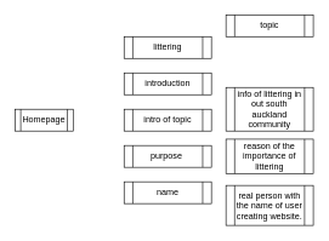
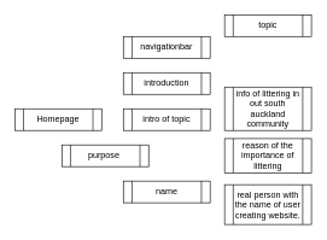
  <mxCell id="0" />
  <mxCell id="1" parent="0" />
- <mxCell id="2" value="Homepage" style="shape=process;whiteSpace=wrap;html=1;backgroundOutline=1;" vertex="1" parent="1"><mxGeometry x="20" y="150" width="80" height="30" as="geometry" /></mxCell>
+ <mxCell id="2" value="Homepage" style="shape=process;whiteSpace=wrap;html=1;backgroundOutline=1;" vertex="1" parent="1"><mxGeometry x="20" y="150" width="120" height="30" as="geometry" /></mxCell>
  <mxCell id="3" value="introduction" style="shape=process;whiteSpace=wrap;html=1;backgroundOutline=1;" vertex="1" parent="1"><mxGeometry x="170" y="100" width="120" height="30" as="geometry" /></mxCell>
- <mxCell id="4" value="littering" style="shape=process;whiteSpace=wrap;html=1;backgroundOutline=1;" vertex="1" parent="1"><mxGeometry x="170" y="50" width="120" height="30" as="geometry" /></mxCell>
+ <mxCell id="4" value="navigationbar" style="shape=process;whiteSpace=wrap;html=1;backgroundOutline=1;" vertex="1" parent="1"><mxGeometry x="170" y="50" width="120" height="30" as="geometry" /></mxCell>
  <mxCell id="5" value="intro of topic" style="shape=process;whiteSpace=wrap;html=1;backgroundOutline=1;" vertex="1" parent="1"><mxGeometry x="170" y="150" width="120" height="30" as="geometry" /></mxCell>
- <mxCell id="6" value="purpose&amp;nbsp;" style="shape=process;whiteSpace=wrap;html=1;backgroundOutline=1;" vertex="1" parent="1"><mxGeometry x="170" y="200" width="120" height="30" as="geometry" /></mxCell>
+ <mxCell id="6" value="purpose&amp;nbsp;" style="shape=process;whiteSpace=wrap;html=1;backgroundOutline=1;" vertex="1" parent="1"><mxGeometry x="85" y="200" width="120" height="30" as="geometry" /></mxCell>
  <mxCell id="7" value="name" style="shape=process;whiteSpace=wrap;html=1;backgroundOutline=1;" vertex="1" parent="1"><mxGeometry x="170" y="250" width="120" height="30" as="geometry" /></mxCell>
  <mxCell id="8" value="topic" style="shape=process;whiteSpace=wrap;html=1;backgroundOutline=1;" vertex="1" parent="1"><mxGeometry x="310" y="20" width="120" height="30" as="geometry" /></mxCell>
  <mxCell id="9" value="info of littering in out south auckland community" style="shape=process;whiteSpace=wrap;html=1;backgroundOutline=1;" vertex="1" parent="1"><mxGeometry x="310" y="120" width="120" height="60" as="geometry" /></mxCell>
  <mxCell id="10" value="reason of the importance of littering" style="shape=process;whiteSpace=wrap;html=1;backgroundOutline=1;" vertex="1" parent="1"><mxGeometry x="310" y="191.25" width="120" height="47.5" as="geometry" /></mxCell>
  <mxCell id="11" value="real person with the name of user creating website." style="shape=process;whiteSpace=wrap;html=1;backgroundOutline=1;" vertex="1" parent="1"><mxGeometry x="310" y="255" width="120" height="55" as="geometry" /></mxCell>
